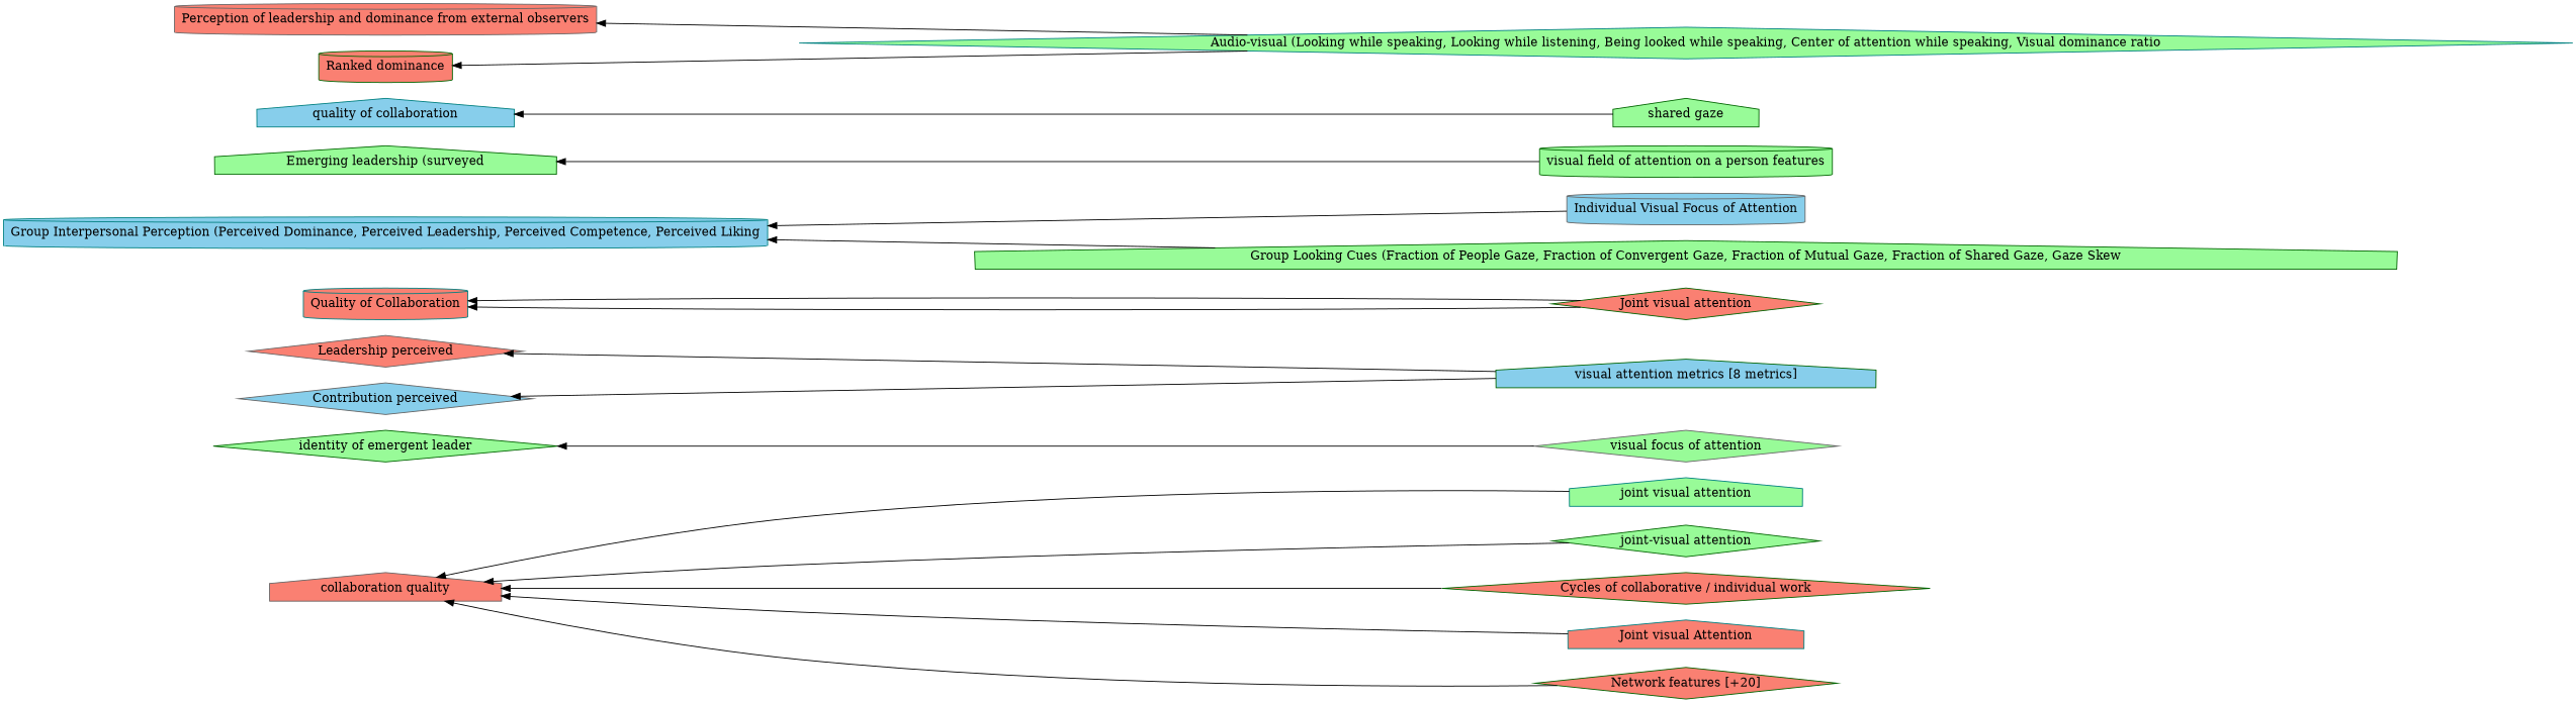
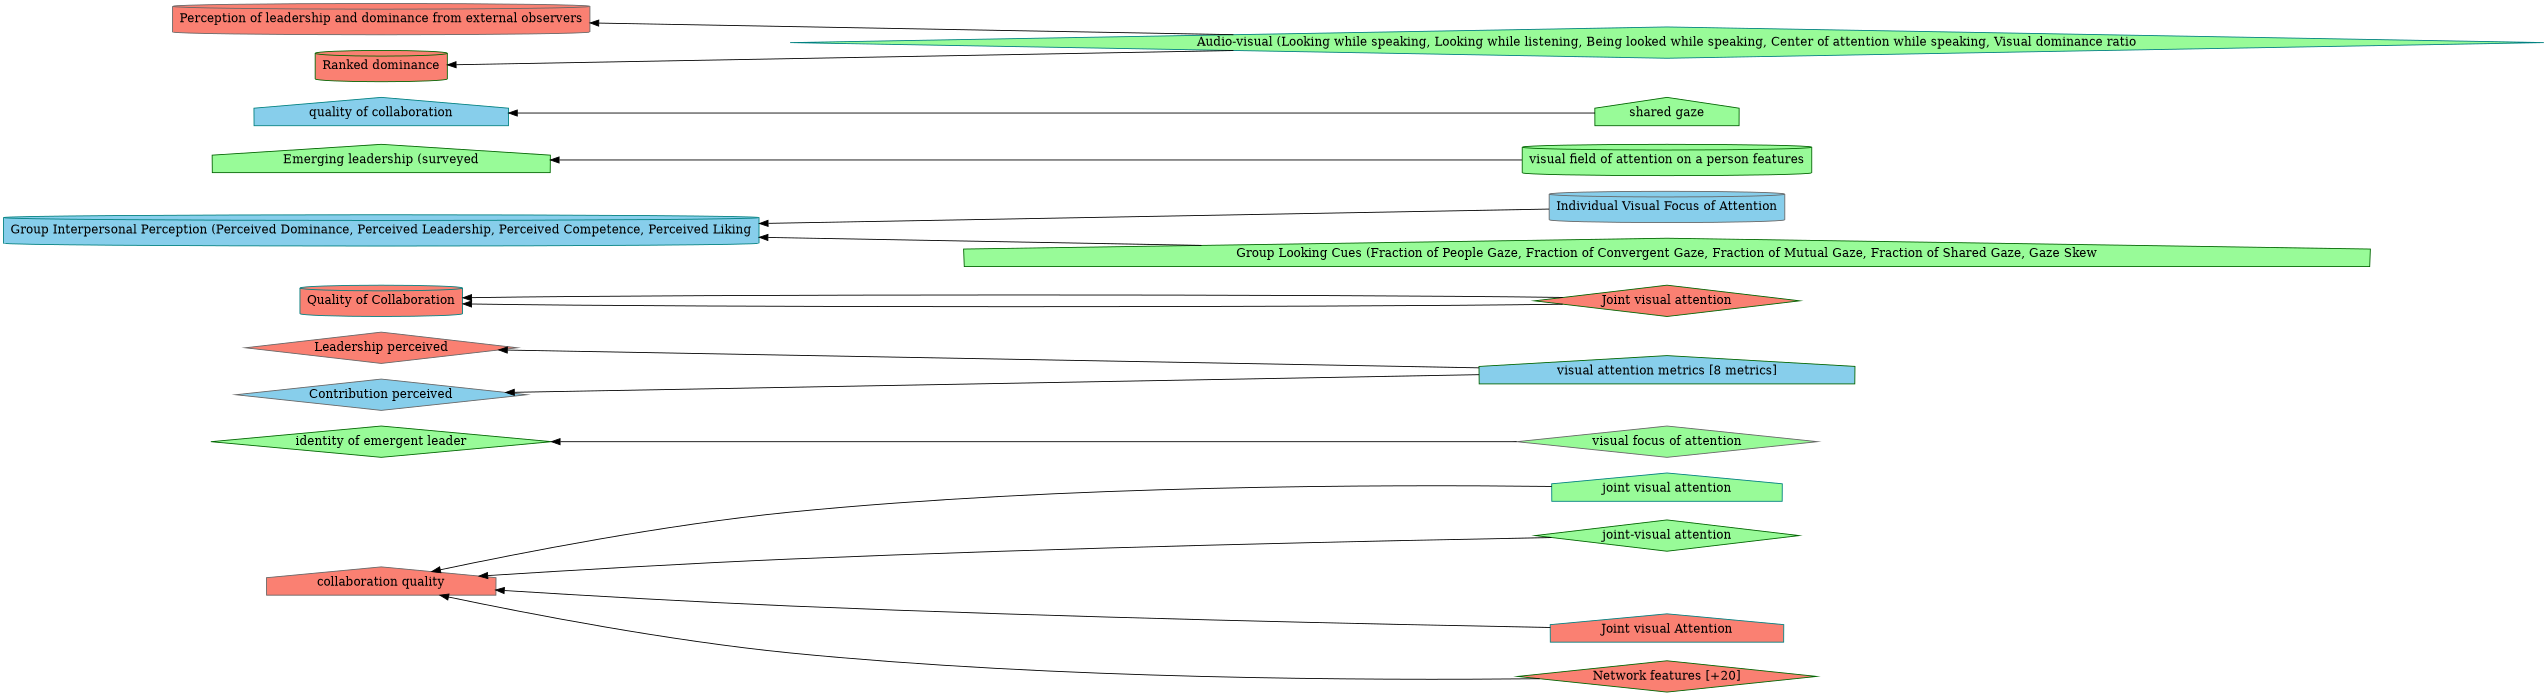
  digraph {
    rankdir=RL
    splines=true
    node [color=darkgreen fillcolor=palegreen shape=diamond style=filled]
    "joint visual attention" [color=teal shape=house]
    "visual focus of attention" [color=gray40]
    "joint-visual attention"
    "visual attention metrics [8 metrics]" [fillcolor=skyblue shape=house]
-   "Cycles of collaborative / individual work" [fillcolor=salmon]
    "Joint visual attention" [fillcolor=salmon]
    "Individual Visual Focus of Attention" [color=gray40 fillcolor=skyblue shape=cylinder]
    "visual field of attention on a person features" [shape=cylinder]
    "shared gaze" [shape=house]
    "Joint visual Attention" [color=teal fillcolor=salmon shape=house]
    "Network features [+20]" [fillcolor=salmon]
    "Group Looking Cues (Fraction of People Gaze, Fraction of Convergent Gaze, Fraction of Mutual Gaze, Fraction of Shared Gaze, Gaze Skew" [shape=house]
    "Audio-visual (Looking while speaking, Looking while listening, Being looked while speaking, Center of attention while speaking, Visual dominance ratio" [color=teal]
    "quality of collaboration" [color=teal fillcolor=skyblue shape=house]
    "Perception of leadership and dominance from external observers" [color=gray40 fillcolor=salmon shape=cylinder]
    "Ranked dominance" [fillcolor=salmon shape=cylinder]
    "identity of emergent leader"
    "Quality of Collaboration" [color=teal fillcolor=salmon shape=cylinder]
    "collaboration quality" [color=gray40 fillcolor=salmon shape=house]
    "Leadership perceived" [color=gray40 fillcolor=salmon]
    "Group Interpersonal Perception (Perceived Dominance, Perceived Leadership, Perceived Competence, Perceived Liking" [color=teal fillcolor=skyblue shape=cylinder]
    "Emerging leadership (surveyed" [shape=house]
    "Contribution perceived" [color=gray40 fillcolor=skyblue]
    subgraph sub_1 {
      rank=same
      "joint visual attention"
      "visual focus of attention"
      "joint-visual attention"
      "visual attention metrics [8 metrics]"
-     "Cycles of collaborative / individual work"
      "Joint visual attention"
      "Individual Visual Focus of Attention"
      "visual field of attention on a person features"
      "shared gaze"
      "Joint visual Attention"
      "Network features [+20]"
      "Group Looking Cues (Fraction of People Gaze, Fraction of Convergent Gaze, Fraction of Mutual Gaze, Fraction of Shared Gaze, Gaze Skew"
      "Audio-visual (Looking while speaking, Looking while listening, Being looked while speaking, Center of attention while speaking, Visual dominance ratio"
    }
    subgraph sub_2 {
      rank=same
      "quality of collaboration"
      "Perception of leadership and dominance from external observers"
      "Ranked dominance"
      "identity of emergent leader"
      "Quality of Collaboration"
      "collaboration quality"
      "Leadership perceived"
      "Group Interpersonal Perception (Perceived Dominance, Perceived Leadership, Perceived Competence, Perceived Liking"
      "Emerging leadership (surveyed"
      "Contribution perceived"
    }
    "joint visual attention" -> "collaboration quality"
    "visual focus of attention" -> "identity of emergent leader"
    "joint-visual attention" -> "collaboration quality"
    "visual attention metrics [8 metrics]" -> "Leadership perceived"
    "visual attention metrics [8 metrics]" -> "Contribution perceived"
-   "Cycles of collaborative / individual work" -> "collaboration quality"
    "Joint visual attention" -> "Quality of Collaboration"
    "Joint visual attention" -> "Quality of Collaboration"
    "Individual Visual Focus of Attention" -> "Group Interpersonal Perception (Perceived Dominance, Perceived Leadership, Perceived Competence, Perceived Liking"
    "visual field of attention on a person features" -> "Emerging leadership (surveyed"
    "shared gaze" -> "quality of collaboration"
    "Joint visual Attention" -> "collaboration quality"
    "Network features [+20]" -> "collaboration quality"
    "Group Looking Cues (Fraction of People Gaze, Fraction of Convergent Gaze, Fraction of Mutual Gaze, Fraction of Shared Gaze, Gaze Skew" -> "Group Interpersonal Perception (Perceived Dominance, Perceived Leadership, Perceived Competence, Perceived Liking"
    "Audio-visual (Looking while speaking, Looking while listening, Being looked while speaking, Center of attention while speaking, Visual dominance ratio" -> "Perception of leadership and dominance from external observers"
    "Audio-visual (Looking while speaking, Looking while listening, Being looked while speaking, Center of attention while speaking, Visual dominance ratio" -> "Ranked dominance"
  }
